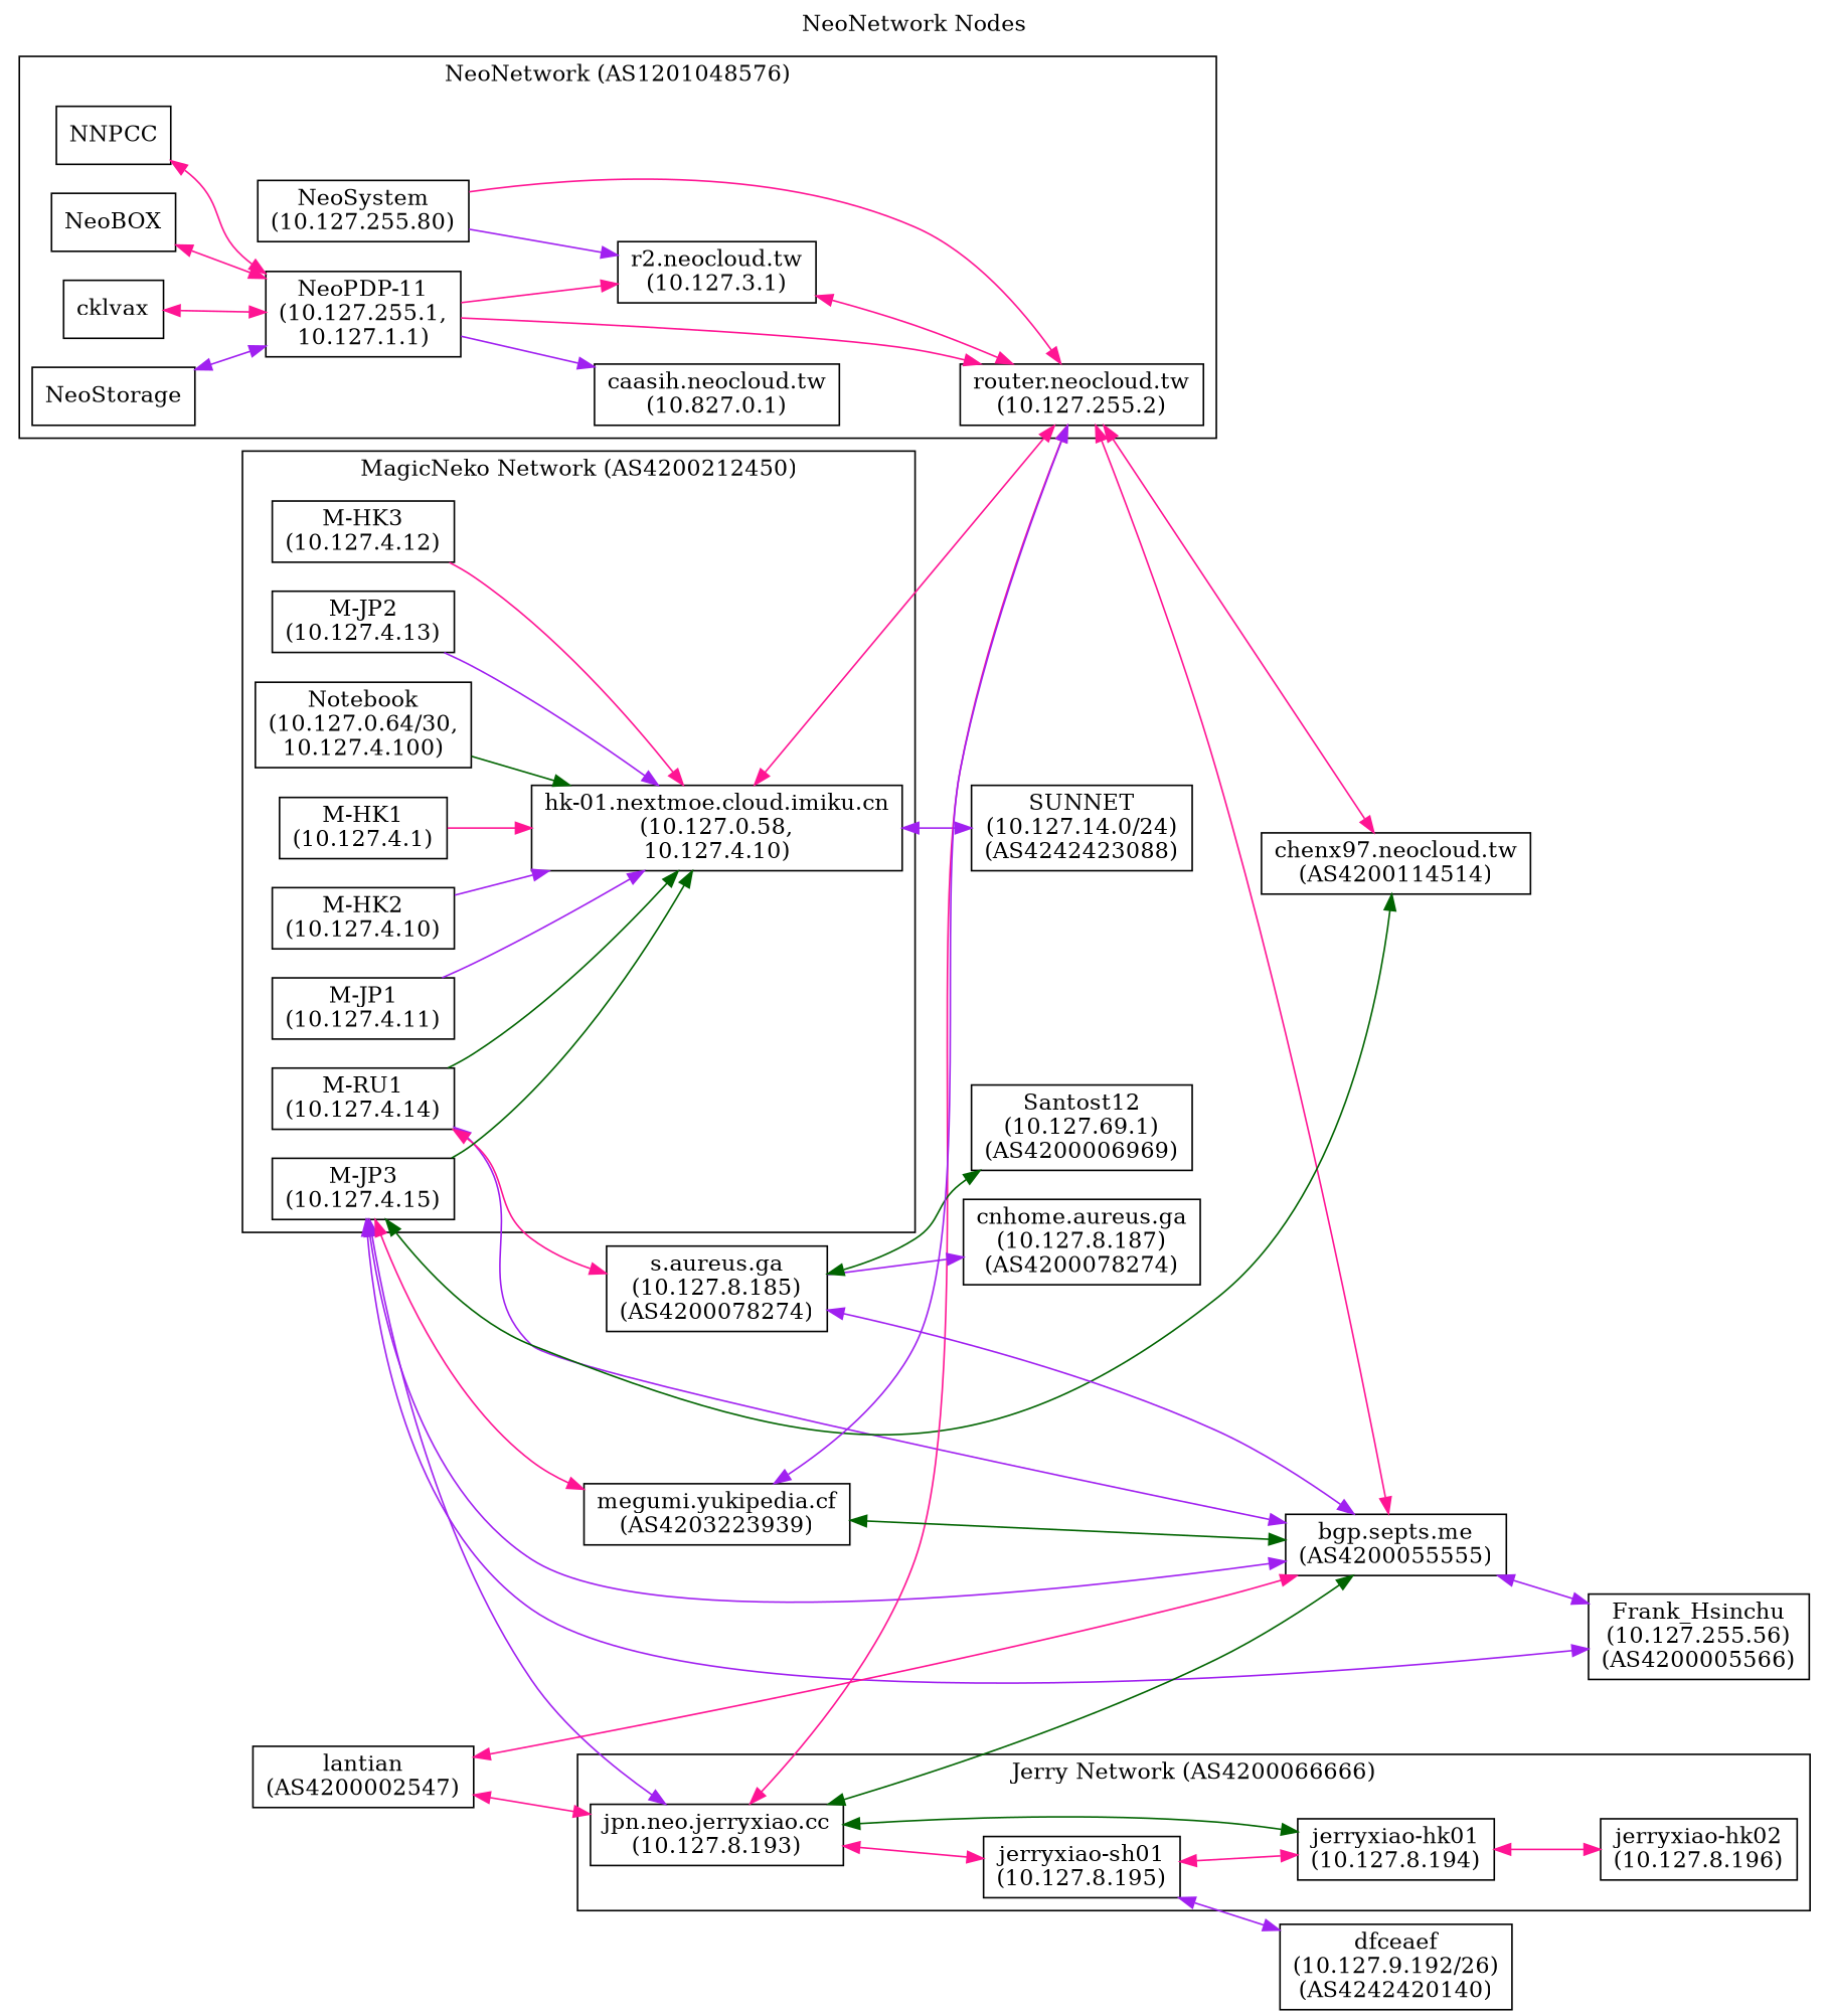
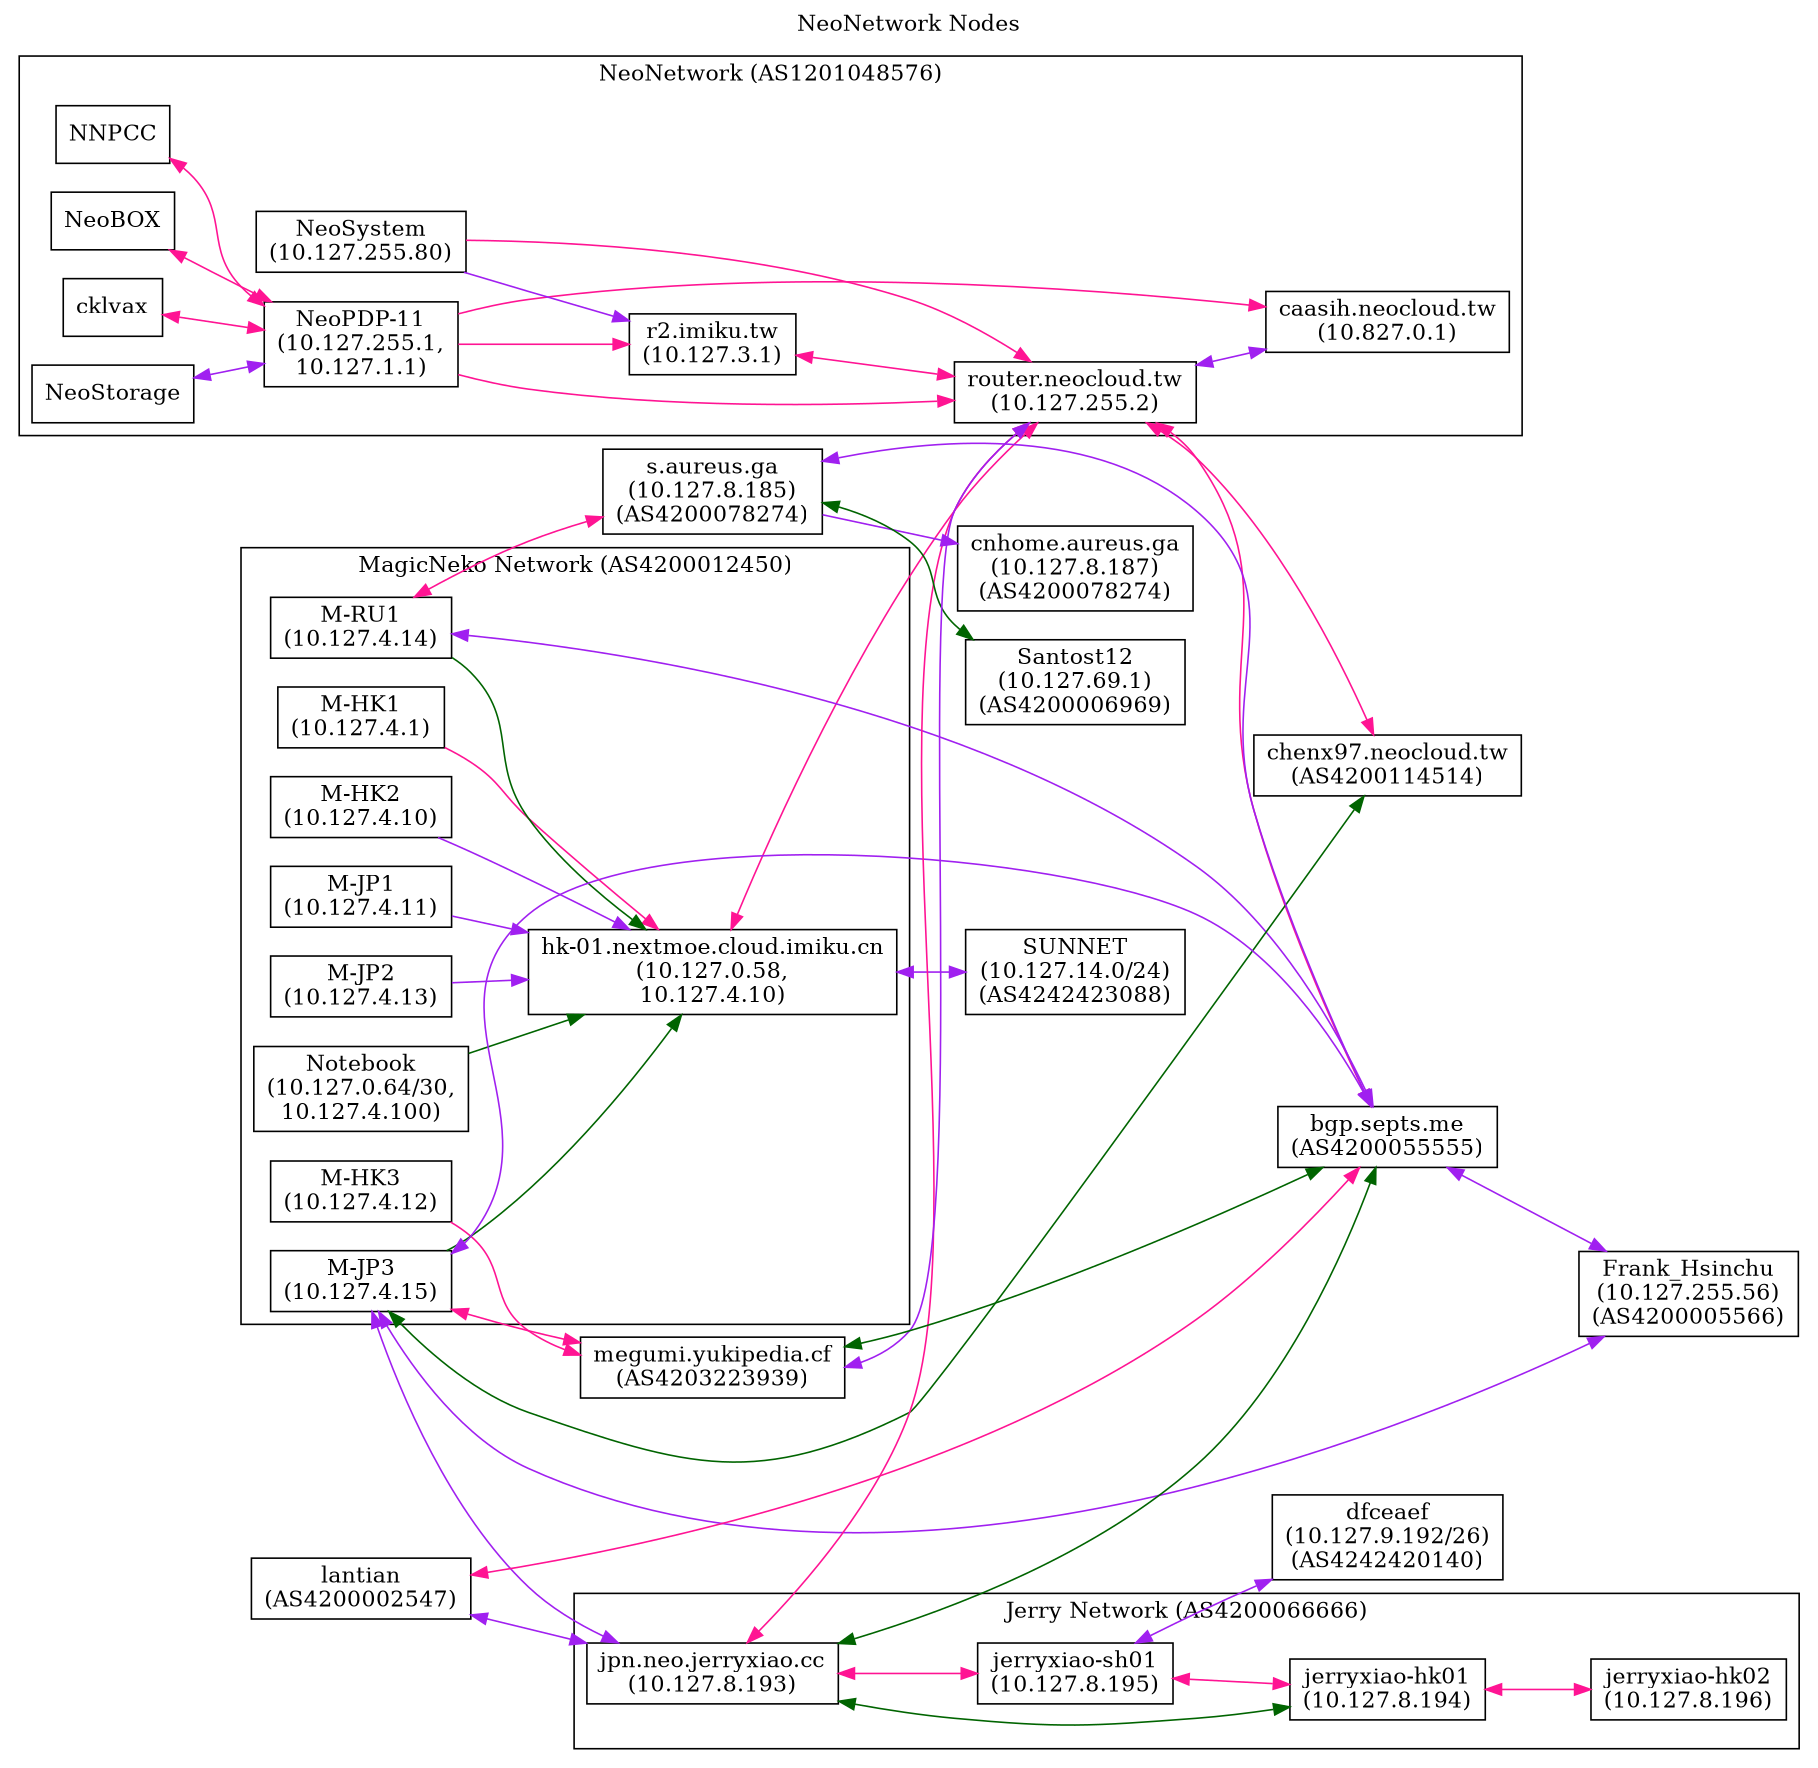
  digraph {
    label="NeoNetwork Nodes"
    labelloc=t
    rankdir=LR
    node [shape=box]
    edge [color=deeppink dir=both]
    n1 [label="caasih.neocloud.tw\n(10.827.0.1)"]
    n2 [label="router.neocloud.tw\n(10.127.255.2)"]
    n3 [label="NeoPDP-11\n(10.127.255.1,\n10.127.1.1)"]
-   n4 [label="r2.neocloud.tw\n(10.127.3.1)"]
+   n4 [label="r2.imiku.tw\n(10.127.3.1)"]
    n5 [label="NeoSystem\n(10.127.255.80)"]
    NNPCC
    NeoBOX
    cklvax
    NeoStorage
    n10 [label="hk-01.nextmoe.cloud.imiku.cn\n(10.127.0.58,\n10.127.4.10)"]
    n11 [label="Notebook\n(10.127.0.64/30,\n10.127.4.100)"]
    n12 [label="M-HK1\n(10.127.4.1)"]
    n13 [label="M-HK2\n(10.127.4.10)"]
    n14 [label="M-JP1\n(10.127.4.11)"]
    n15 [label="M-HK3\n(10.127.4.12)"]
    n16 [label="M-JP2\n(10.127.4.13)"]
    n17 [label="M-RU1\n(10.127.4.14)"]
    n18 [label="M-JP3\n(10.127.4.15)"]
    n19 [label="jpn.neo.jerryxiao.cc\n(10.127.8.193)"]
    n20 [label="jerryxiao-sh01\n(10.127.8.195)"]
    n21 [label="jerryxiao-hk01\n(10.127.8.194)"]
    n22 [label="jerryxiao-hk02\n(10.127.8.196)"]
    n23 [label="chenx97.neocloud.tw\n(AS4200114514)"]
    n24 [label="bgp.septs.me\n(AS4200055555)"]
    n25 [label="SUNNET\n(10.127.14.0/24)\n(AS4242423088)"]
    n26 [label="s.aureus.ga\n(10.127.8.185)\n(AS4200078274)"]
    n27 [label="megumi.yukipedia.cf\n(AS4203223939)"]
    n28 [label="Frank_Hsinchu\n(10.127.255.56)\n(AS4200005566)"]
    n29 [label="dfceaef\n(10.127.9.192/26)\n(AS4242420140)"]
    n30 [label="cnhome.aureus.ga\n(10.127.8.187)\n(AS4200078274)"]
    n31 [label="Santost12\n(10.127.69.1)\n(AS4200006969)"]
    n32 [label="lantian\n(AS4200002547)"]
    subgraph cluster_1 {
      label="NeoNetwork (AS1201048576)"
      n1
      n2
      n3
      n4
      n5
      NNPCC
      NeoBOX
      cklvax
      NeoStorage
    }
    subgraph cluster_2 {
-     label="MagicNeko Network (AS4200212450)"
+     label="MagicNeko Network (AS4200012450)"
      n10
      n11
      n12
      n13
      n14
      n15
      n16
      n17
      n18
    }
    subgraph cluster_3 {
      label="Jerry Network (AS4200066666)"
      n19
      n20
      n21
      n22
    }
+   n2 -> n1 [color=purple]
    n2 -> n23
    n2 -> n24
-   n3 -> n1 [color=purple dir=""]
+   n3 -> n1 [dir=""]
    n3 -> n2 [dir=""]
    n3 -> n4 [dir=""]
    n4 -> n2
    n5 -> n2 [dir=""]
    n5 -> n4 [color=purple dir=""]
    NNPCC -> n3
    NeoBOX -> n3
    cklvax -> n3
    NeoStorage -> n3 [color=purple]
    n10 -> n2
    n10 -> n25 [color=purple]
    n11 -> n10 [color=darkgreen dir=""]
    n12 -> n10 [dir=""]
    n13 -> n10 [color=purple dir=""]
    n14 -> n10 [color=purple dir=""]
-   n15 -> n10 [dir=""]
+   n15 -> n27 [dir=""]
    n16 -> n10 [color=purple dir=""]
    n17 -> n10 [color=darkgreen dir=""]
    n17 -> n24 [color=purple]
    n17 -> n26
    n18 -> n10 [color=darkgreen dir=""]
    n18 -> n19 [color=purple]
    n18 -> n23 [color=darkgreen]
    n18 -> n24 [color=purple]
    n18 -> n27
    n18 -> n28 [color=purple]
    n19 -> n2
    n19 -> n20
    n19 -> n21 [color=darkgreen]
    n19 -> n24 [color=darkgreen]
    n20 -> n21
    n20 -> n29 [color=purple]
    n21 -> n22
    n24 -> n28 [color=purple]
    n26 -> n24 [color=purple]
    n26 -> n30 [color=purple dir=""]
    n26 -> n31 [color=darkgreen]
    n27 -> n2 [color=purple]
    n27 -> n24 [color=darkgreen]
-   n32 -> n19
+   n32 -> n19 [color=purple]
    n32 -> n24
  }
